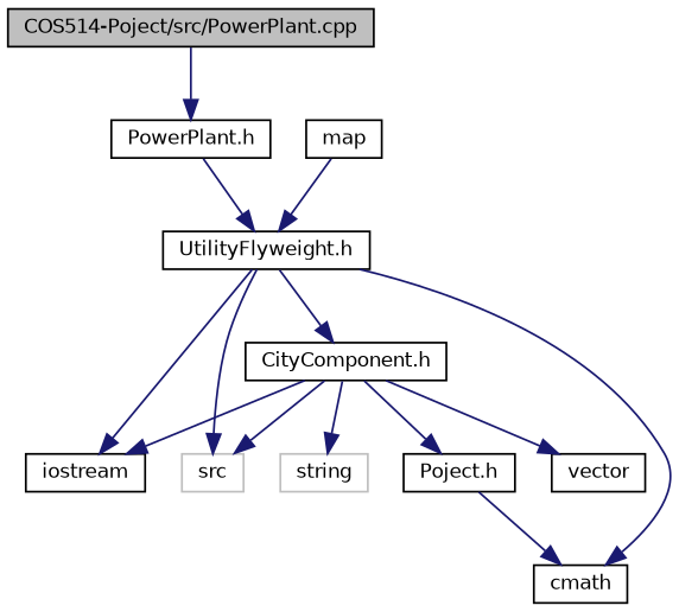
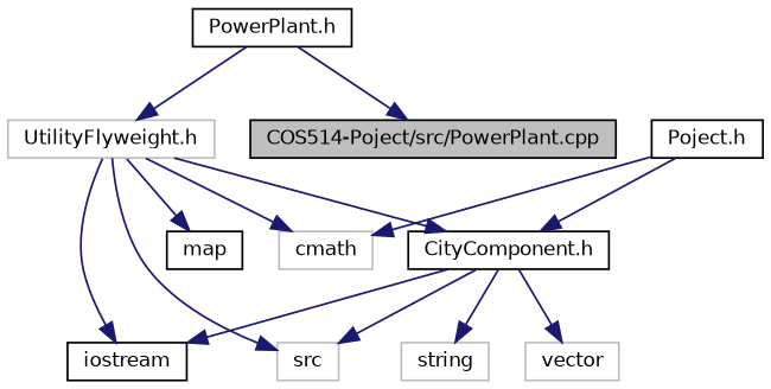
  digraph {
    node [color=black fillcolor=white fontname=Helvetica fontsize=10 shape=record style=filled]
    edge [color=midnightblue fontname=Helvetica fontsize=10 labelfontname=Helvetica labelfontsize=10 style=solid]
    n1 [fillcolor=grey75 fontcolor=black height=0.2 label="COS514-Poject/src/PowerPlant.cpp" width=0.4]
    n2 [height=0.2 label="PowerPlant.h" width=0.4]
-   n3 [height=0.2 label="UtilityFlyweight.h" width=0.4]
+   n3 [color=grey75 height=0.2 label="UtilityFlyweight.h" width=0.4]
    n4 [height=0.2 label="CityComponent.h" width=0.4]
    n5 [height=0.2 label=iostream width=0.4]
    n6 [color=grey75 height=0.2 label=src width=0.4]
    n7 [height=0.2 label=map width=0.4]
-   n8 [height=0.2 label=cmath width=0.4]
+   n8 [color=grey75 height=0.2 label=cmath width=0.4]
    n9 [color=grey75 height=0.2 label=string width=0.4]
    n10 [height=0.2 label="Poject.h" width=0.4]
-   n11 [height=0.2 label=vector width=0.4]
-   n1 -> n2
+   n11 [color=grey75 height=0.2 label=vector width=0.4]
+   n2 -> n1
    n2 -> n3
    n3 -> n4
    n3 -> n5
    n3 -> n6
-   n7 -> n3
+   n3 -> n7
    n3 -> n8
    n4 -> n5
    n4 -> n6
    n4 -> n9
-   n4 -> n10
+   n10 -> n4
    n4 -> n11
    n10 -> n8
  }
